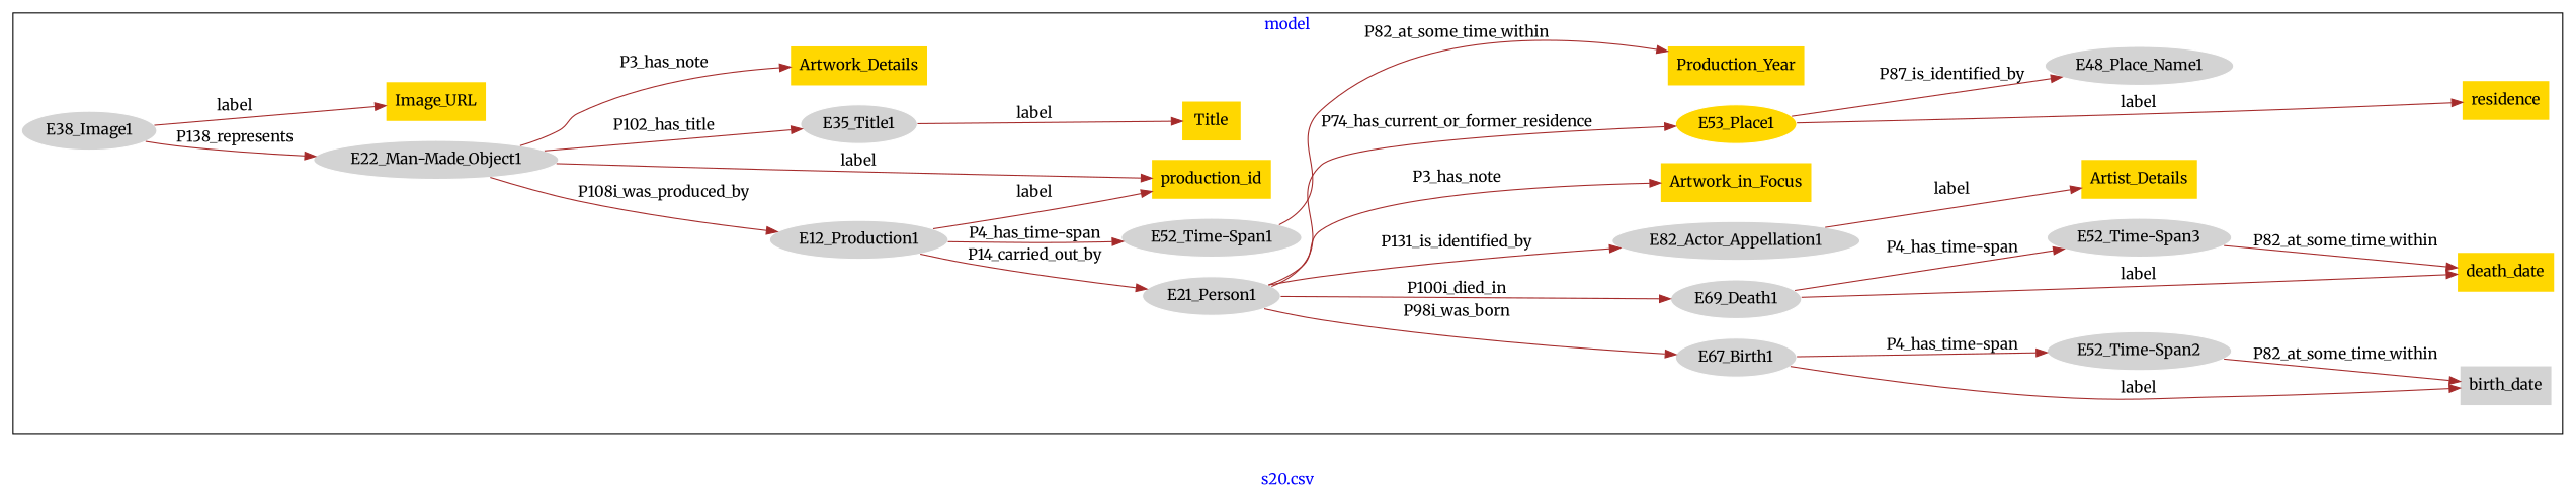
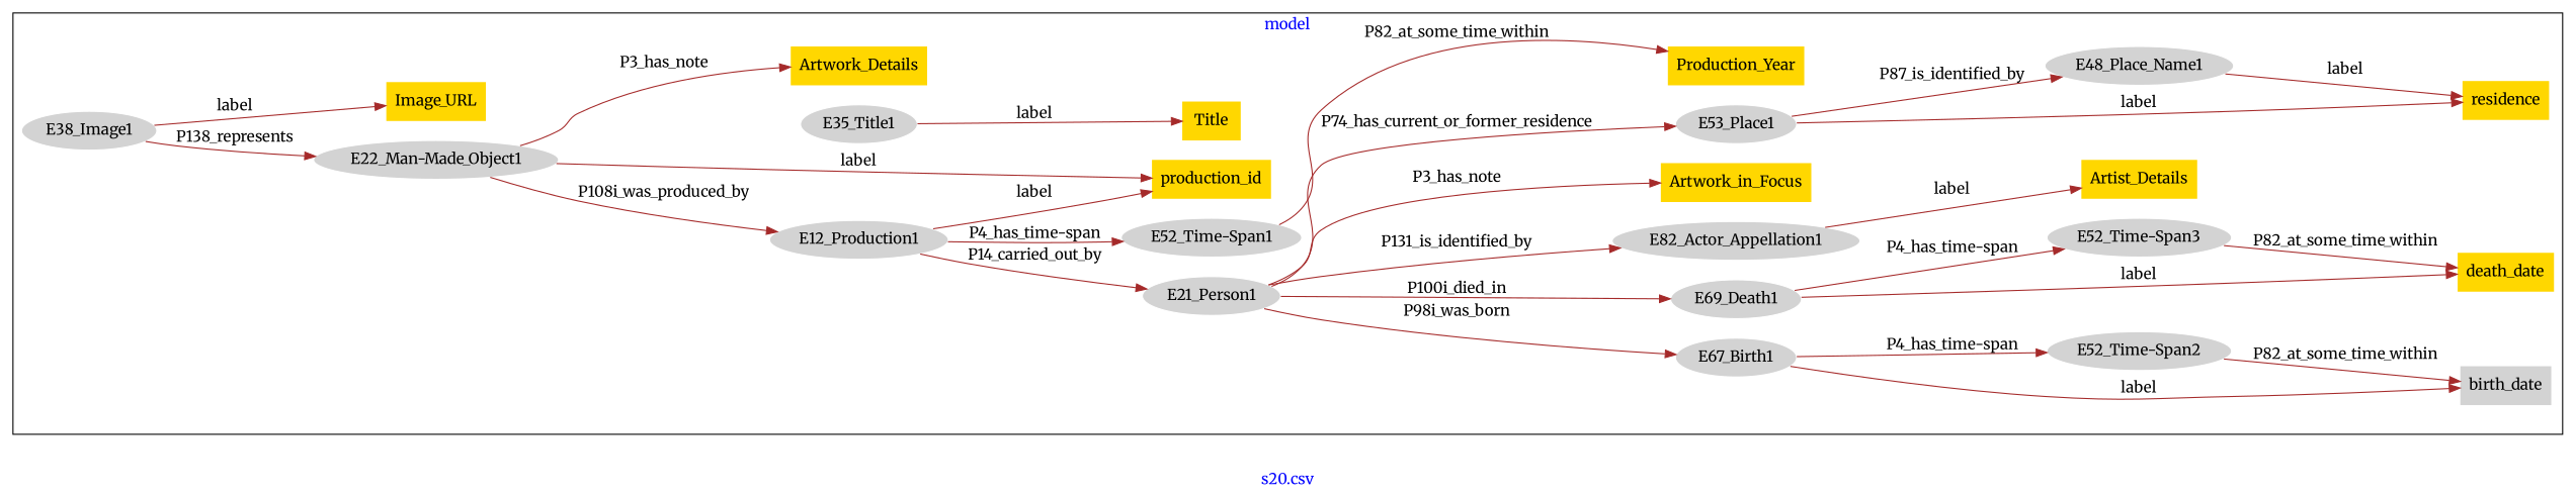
  digraph {
    fontcolor=blue
    fontname=Merriweather
    label="s20.csv"
    rankdir=LR
    remincross=true
    node [color=white fillcolor=lightgray fontname=Merriweather style=filled]
    edge [color=brown fontcolor=black fontname=Merriweather]
    n1 [label=E12_Production1]
    n2 [label=E21_Person1]
    n3 [label="E52_Time-Span1"]
-   n4 [fillcolor=gold label=E53_Place1]
+   n4 [label=E53_Place1]
    n5 [label=E67_Birth1]
    n6 [label=E69_Death1]
    n7 [label=E82_Actor_Appellation1]
    n8 [label="E22_Man-Made_Object1"]
    n9 [label=E35_Title1]
    n10 [label=E38_Image1]
    n11 [label=E48_Place_Name1]
    n12 [label="E52_Time-Span2"]
    n13 [label="E52_Time-Span3"]
    n14 [fillcolor=gold label=Artist_Details shape=plaintext color=""]
    n15 [fillcolor=gold label=production_id shape=plaintext color=""]
    n16 [fillcolor=gold label=Image_URL shape=plaintext color=""]
    n17 [fillcolor=gold label=Artwork_in_Focus shape=plaintext color=""]
    n18 [fillcolor=gold label=Artwork_Details shape=plaintext color=""]
    n19 [fillcolor=gold label=Title shape=plaintext color=""]
    n20 [fillcolor=gold label=Production_Year shape=plaintext color=""]
    n21 [fillcolor=gold label=death_date shape=plaintext color=""]
    n22 [label=birth_date shape=plaintext color=""]
    n23 [fillcolor=gold label=residence shape=plaintext color=""]
    subgraph cluster_1 {
      label=model
      n1
      n2
      n3
      n4
      n5
      n6
      n7
      n8
      n9
      n10
      n11
      n12
      n13
      n14
      n15
      n16
      n17
      n18
      n19
      n20
      n21
      n22
      n23
    }
    n1 -> n2 [label=P14_carried_out_by]
    n1 -> n3 [label="P4_has_time-span"]
    n1 -> n15 [label=label]
    n2 -> n4 [label=P74_has_current_or_former_residence]
    n2 -> n5 [label=P98i_was_born]
    n2 -> n6 [label=P100i_died_in]
    n2 -> n7 [label=P131_is_identified_by]
    n2 -> n17 [label=P3_has_note]
    n3 -> n20 [label=P82_at_some_time_within]
    n4 -> n11 [label=P87_is_identified_by]
    n4 -> n23 [label=label]
    n5 -> n12 [label="P4_has_time-span"]
    n5 -> n22 [label=label]
    n6 -> n13 [label="P4_has_time-span"]
    n6 -> n21 [label=label]
    n7 -> n14 [label=label]
    n8 -> n1 [label=P108i_was_produced_by]
-   n8 -> n9 [label=P102_has_title]
    n8 -> n15 [label=label]
    n8 -> n18 [label=P3_has_note]
    n9 -> n19 [label=label]
    n10 -> n8 [label=P138_represents]
    n10 -> n16 [label=label]
+   n11 -> n23 [label=label]
    n12 -> n22 [label=P82_at_some_time_within]
    n13 -> n21 [label=P82_at_some_time_within]
  }
